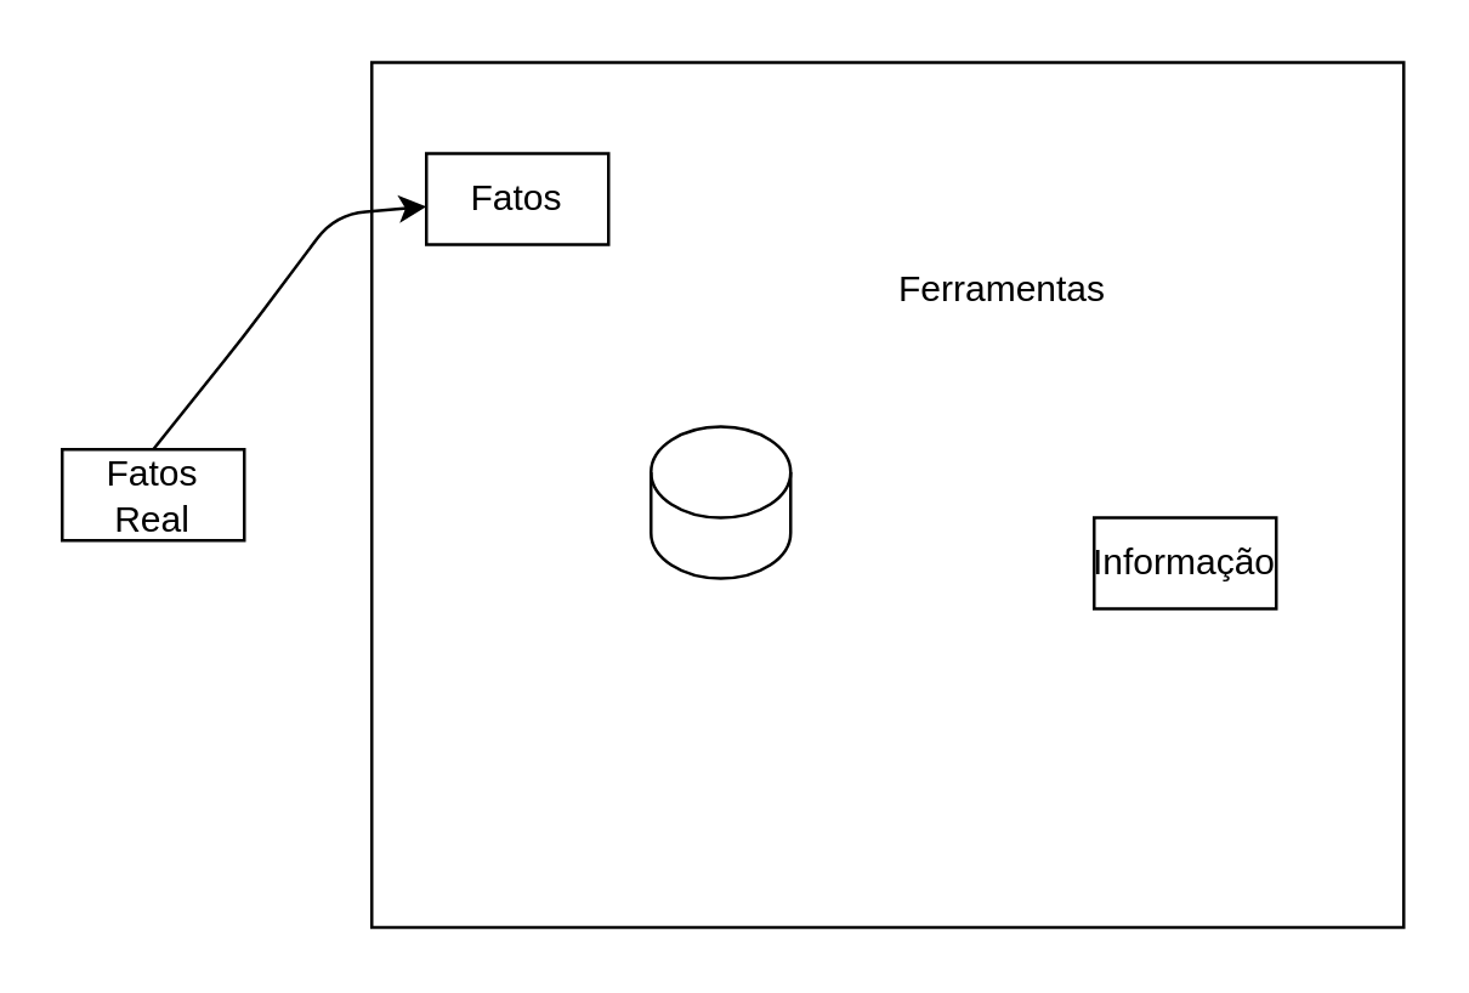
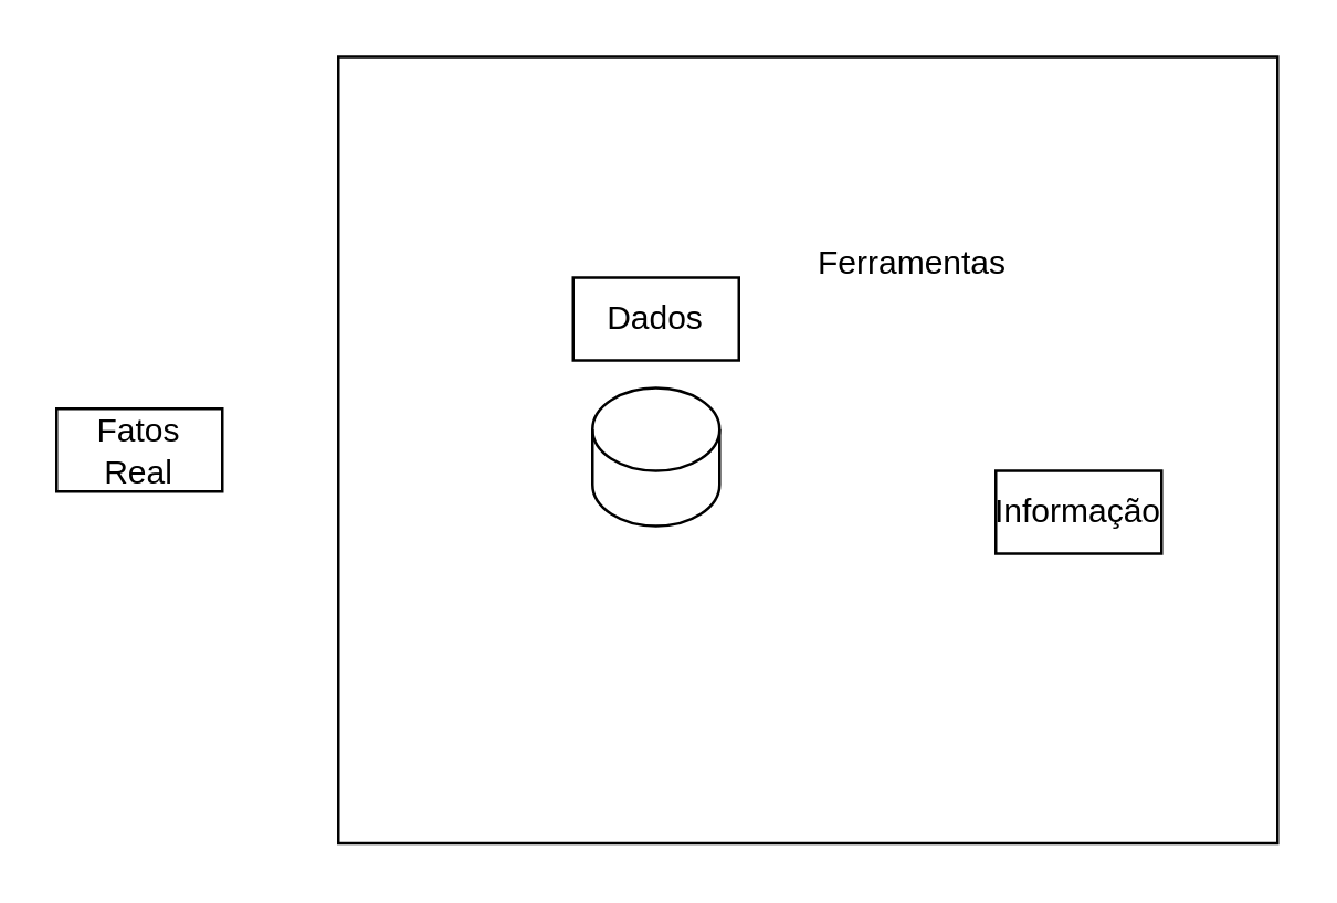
  <mxCell id="0" />
  <mxCell id="1" parent="0" />
  <mxCell id="2" value="" style="rounded=0;whiteSpace=wrap;html=1;" vertex="1" parent="1"><mxGeometry x="122" y="20" width="340" height="285" as="geometry" /></mxCell>
- <mxCell id="3" style="edgeStyle=none;html=1;exitX=0.5;exitY=0;exitDx=0;exitDy=0;" edge="1" parent="1" source="4" target="5"><mxGeometry relative="1" as="geometry"><Array as="points"><mxPoint x="80" y="110" /><mxPoint x="110" y="70" /></Array></mxGeometry></mxCell>
  <mxCell id="4" value="Fatos Real" style="text;html=1;align=center;verticalAlign=middle;whiteSpace=wrap;rounded=0;strokeColor=default;" vertex="1" parent="1"><mxGeometry x="20" y="147.5" width="60" height="30" as="geometry" /></mxCell>
- <mxCell id="5" value="Fatos" style="text;html=1;align=center;verticalAlign=middle;whiteSpace=wrap;rounded=0;strokeColor=default;" vertex="1" parent="1"><mxGeometry x="140" y="50" width="60" height="30" as="geometry" /></mxCell>
  <mxCell id="6" value="" style="shape=cylinder3;whiteSpace=wrap;html=1;boundedLbl=1;backgroundOutline=1;size=15;" vertex="1" parent="1"><mxGeometry x="214" y="140" width="46" height="50" as="geometry" /></mxCell>
+ <mxCell id="7" value="Dados" style="text;html=1;align=center;verticalAlign=middle;whiteSpace=wrap;rounded=0;strokeColor=default;" vertex="1" parent="1"><mxGeometry x="207" y="100" width="60" height="30" as="geometry" /></mxCell>
  <mxCell id="8" value="Informação" style="text;html=1;align=center;verticalAlign=middle;whiteSpace=wrap;rounded=0;strokeColor=default;" vertex="1" parent="1"><mxGeometry x="360" y="170" width="60" height="30" as="geometry" /></mxCell>
  <mxCell id="9" value="Ferramentas" style="text;html=1;align=center;verticalAlign=middle;whiteSpace=wrap;rounded=0;strokeColor=none;" vertex="1" parent="1"><mxGeometry x="300" y="80" width="60" height="30" as="geometry" /></mxCell>
